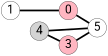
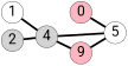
  graph {
    fontname=Roboto
    rankdir=LR
    splines=true
    node [color=black fillcolor=lightpink fixedsize=true fontname=Roboto fontsize=42 penwidth=1 shape=circle style=filled]
    edge [color=black fontname=Roboto penwidth=6 style=bold]
    0 [height=0.91667 width=0.91667]
    5 [fillcolor=white height=0.91667 width=0.91667]
-   3 [height=0.91667 width=0.91667]
+   3 [height=0.91667 width=0.91667 label=9]
    1 [fillcolor=white height=0.91667 width=0.91667]
    4 [fillcolor=lightgrey height=0.91667 width=0.91667]
+   2 [fillcolor=lightgrey height=0.91667 width=0.91667]
    0 -- 5
    3 -- 5
-   1 -- 0
+   1 -- 4
    4 -- 5
    4 -- 3
+   2 -- 4
  }
